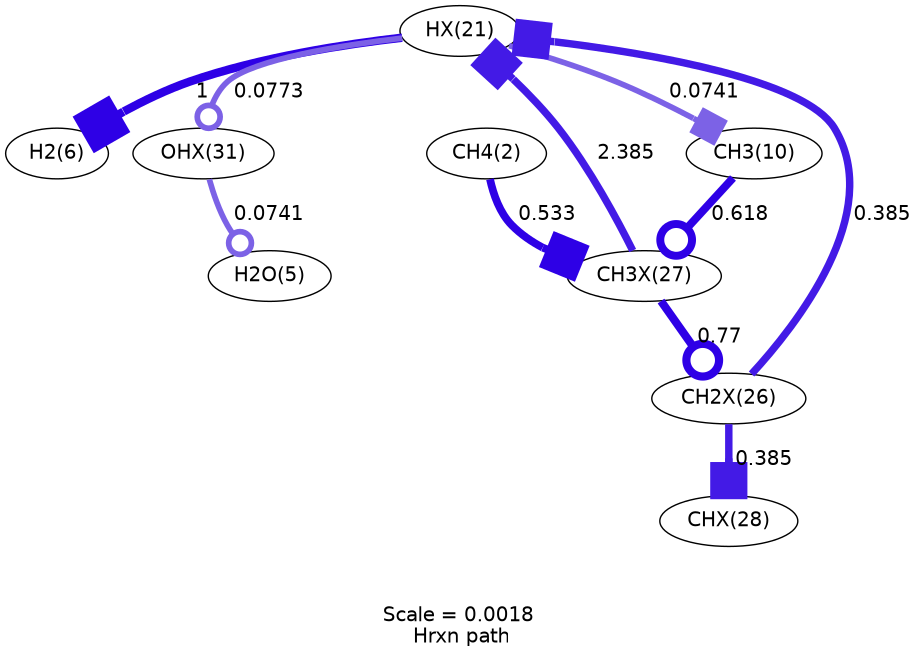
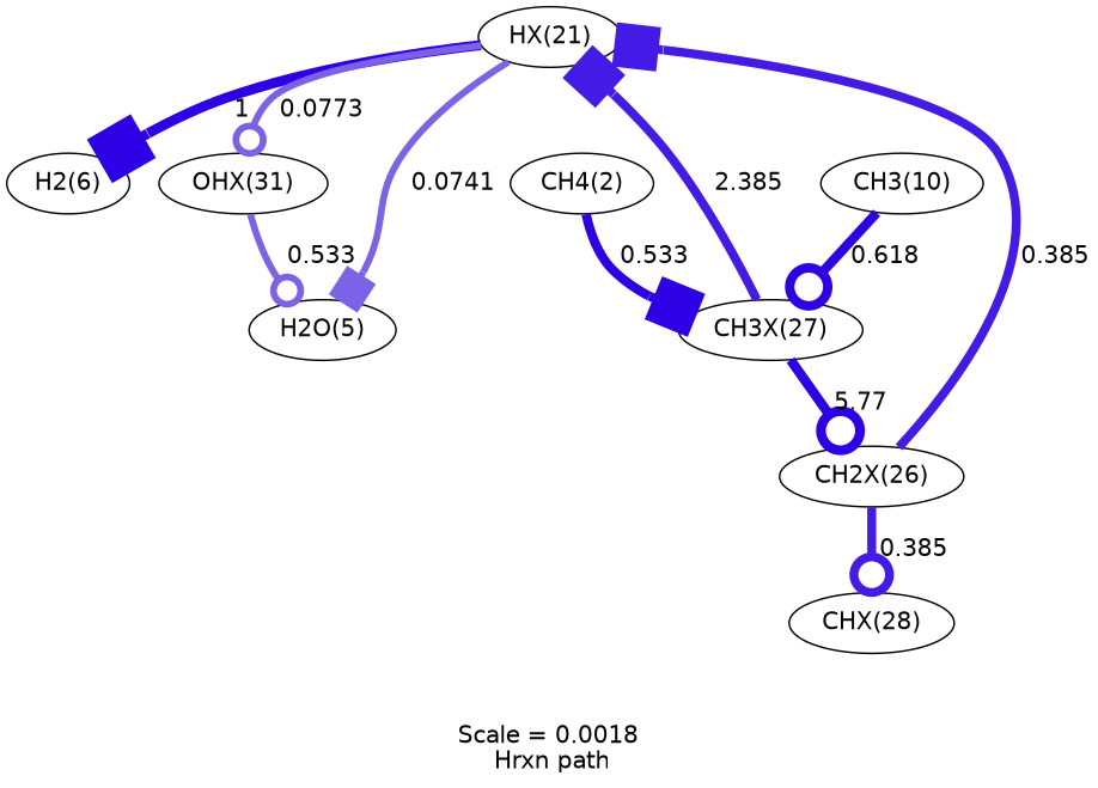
  digraph {
    fontname=Helvetica
    label="Scale = 0.0018\l Hrxn path"
    node [fontname=Helvetica]
    edge [arrowhead=box arrowsize=2.64 color="0.7, 0.885, 0.9" fontname=Helvetica penwidth=5.28]
    n1 [label="HX(21)"]
    n2 [label="H2(6)"]
    n3 [label="OHX(31)"]
    n4 [label="H2O(5)"]
    n5 [label="CH3X(27)"]
    n6 [label="CH2X(26)"]
    n7 [label="CHX(28)"]
    n8 [label="CH4(2)"]
    n9 [label="CH3(10)"]
    n1 -> n2 [arrowsize=3 color="0.7, 1.5, 0.9" label=" 1" penwidth=6]
    n1 -> n3 [arrowhead=odot arrowsize=2.03 color="0.7, 0.577, 0.9" label=" 0.0773" penwidth=4.07]
-   n1 -> n9 [arrowsize=2.02 color="0.7, 0.574, 0.9" label=" 0.0741" penwidth=4.04]
-   n3 -> n4 [arrowhead=odot arrowsize=2.02 color="0.7, 0.574, 0.9" label=" 0.0741" penwidth=4.04]
+   n1 -> n4 [arrowsize=2.02 color="0.7, 0.574, 0.9" label=" 0.0741" penwidth=4.04]
+   n3 -> n4 [arrowhead=odot arrowsize=2.02 color="0.7, 0.574, 0.9" label=" 0.533" penwidth=4.04]
    n5 -> n1 [label=" 2.385"]
-   n5 -> n6 [arrowhead=odot arrowsize=2.9 color="0.7, 1.27, 0.9" label=" 0.77" penwidth=5.8]
+   n5 -> n6 [arrowhead=odot arrowsize=2.9 color="0.7, 1.27, 0.9" label=" 5.77" penwidth=5.8]
    n6 -> n1 [label=" 0.385"]
-   n6 -> n7 [label=" 0.385"]
+   n6 -> n7 [arrowhead=odot label=" 0.385"]
    n8 -> n5 [arrowsize=2.76 color="0.7, 1.03, 0.9" label=" 0.533" penwidth=5.52]
    n9 -> n5 [arrowhead=odot arrowsize=2.82 color="0.7, 1.12, 0.9" label=" 0.618" penwidth=5.64]
  }
